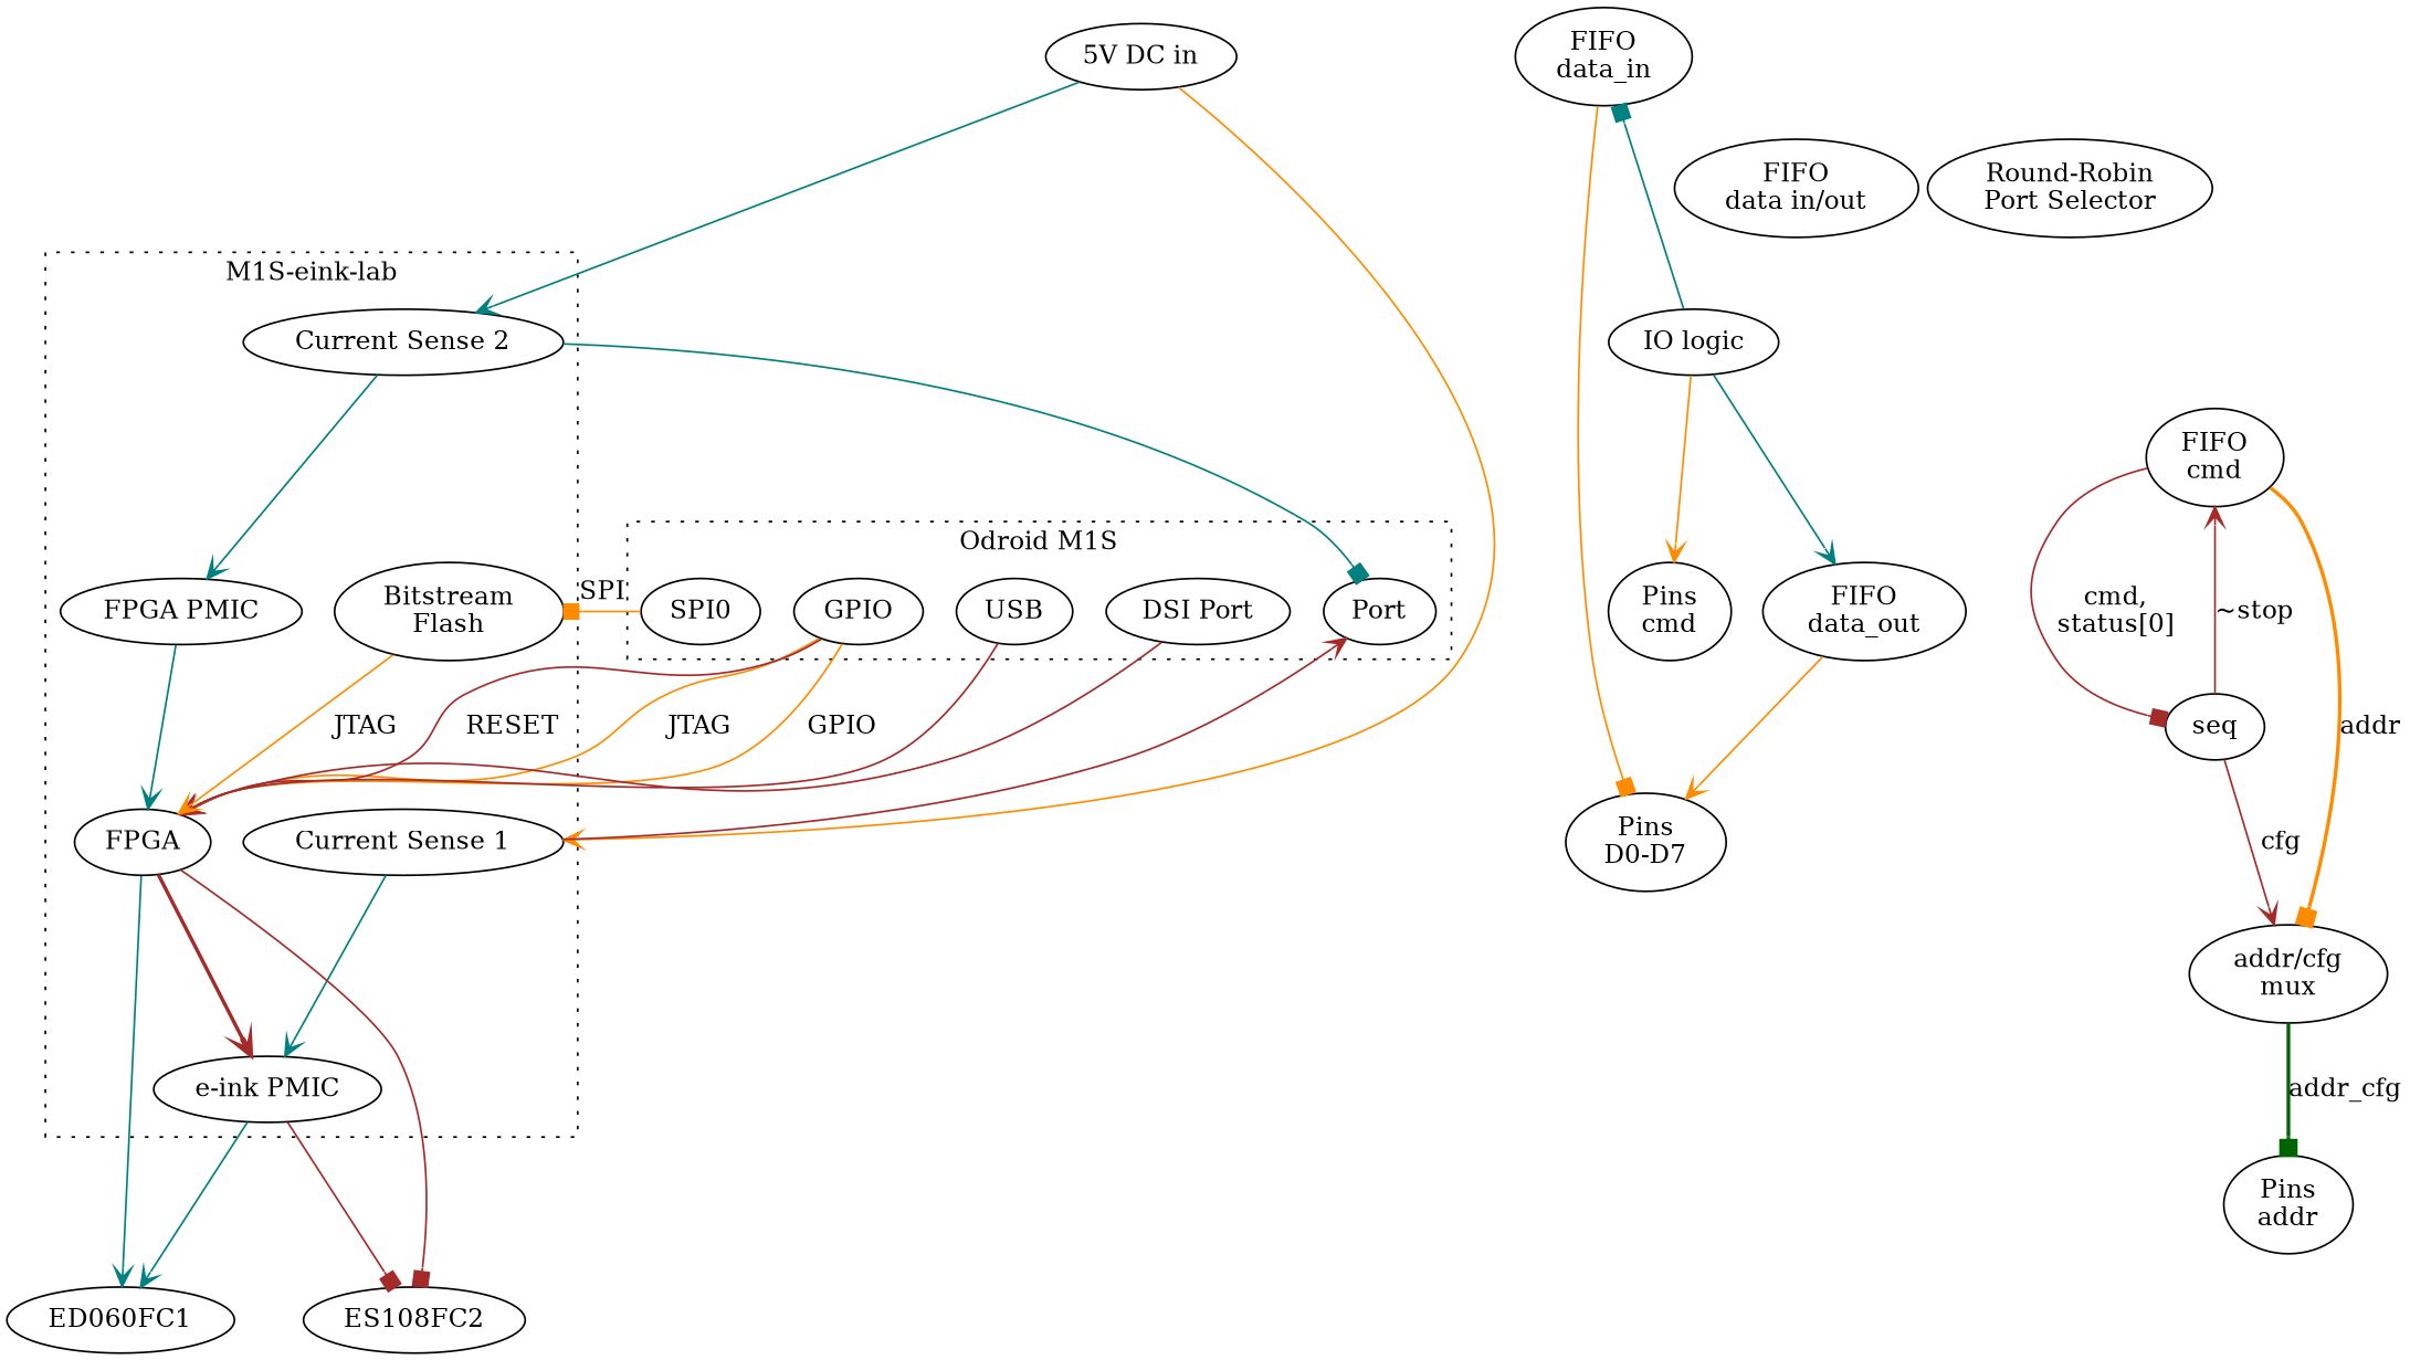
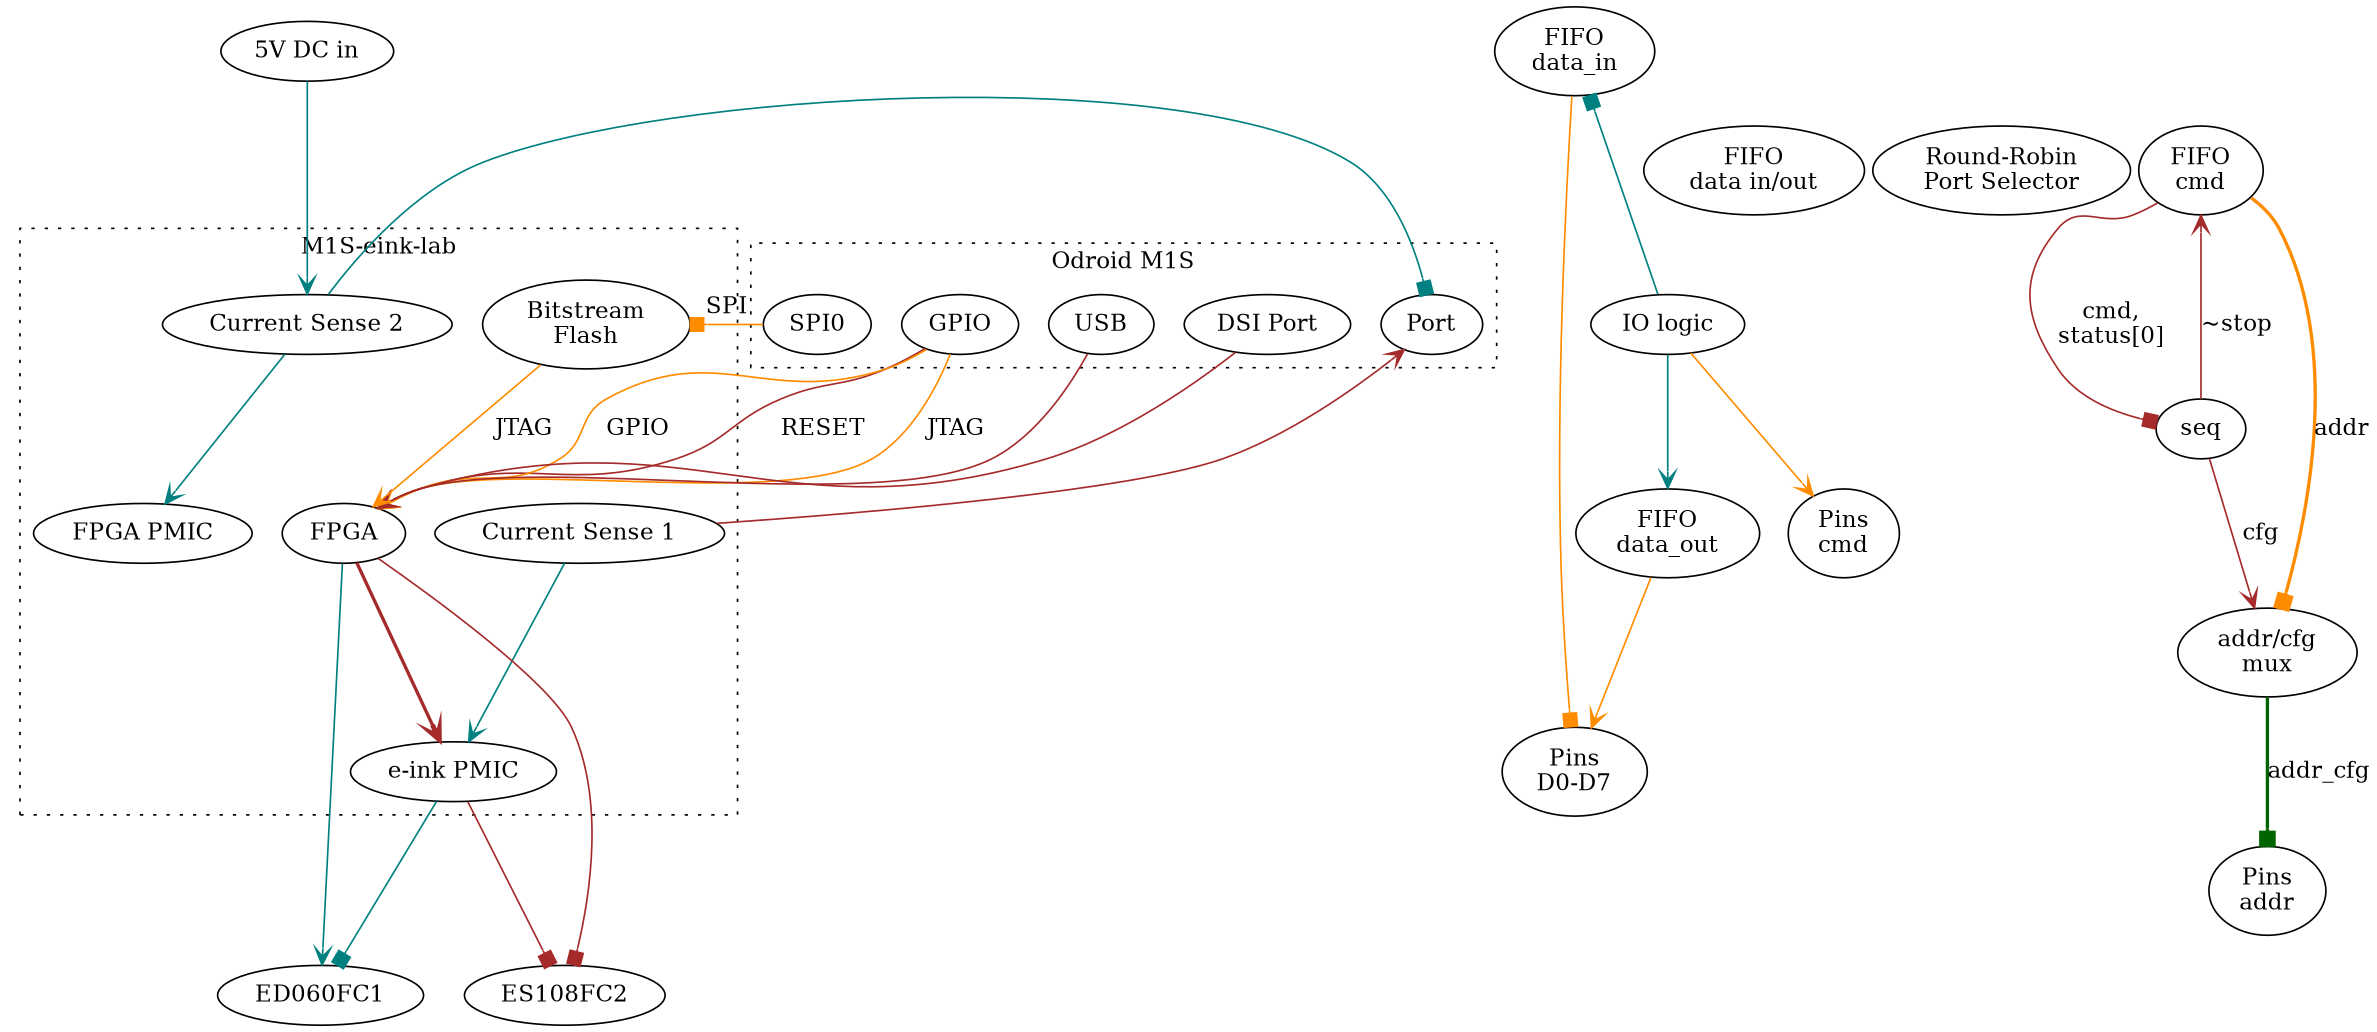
  digraph {
    edge [arrowhead=vee color=brown]
    "5V DC in"
    "FIFO\ndata_in"
    ED060FC1
    ES108FC2
    SPI0
    GPIO
    n7 [label=Port]
    USB
    "DSI Port"
    "Bitstream\nFlash"
    "Current Sense 1"
    "e-ink PMIC"
    "Current Sense 2"
    "FPGA PMIC"
    FPGA
    "Pins\nD0-D7"
    "FIFO\ndata in/out"
    "Round-Robin\nPort Selector"
    "FIFO\ncmd"
    seq
    "addr/cfg\nmux"
    "Pins\naddr"
    "IO logic"
    "Pins\ncmd"
    "FIFO\ndata_out"
    subgraph sub_1 {
      rank=source
      "5V DC in"
      "FIFO\ndata_in"
    }
    subgraph sub_2 {
      rank=sink
      ED060FC1
      ES108FC2
    }
    subgraph cluster_3 {
      label="Odroid M1S"
      style=dotted
      SPI0
      GPIO
      n7
      USB
      "DSI Port"
    }
    subgraph cluster_4 {
      label="M1S-eink-lab"
      style=dotted
      "Bitstream\nFlash"
      "Current Sense 1"
      "e-ink PMIC"
      "Current Sense 2"
      "FPGA PMIC"
      FPGA
    }
-   "5V DC in" -> "Current Sense 1" [color=darkorange]
    "5V DC in" -> "Current Sense 2" [color=teal]
    "FIFO\ndata_in" -> "Pins\nD0-D7" [arrowhead=box color=darkorange]
    SPI0 -> "Bitstream\nFlash" [arrowhead=box color=darkorange label=SPI]
    GPIO -> FPGA [color=darkorange label=JTAG]
    GPIO -> FPGA [label=RESET]
    GPIO -> FPGA [color=darkorange label=GPIO]
    USB -> FPGA
    "DSI Port" -> FPGA
    "Bitstream\nFlash" -> FPGA [color=darkorange label=JTAG]
    "Current Sense 1" -> n7
    "Current Sense 1" -> "e-ink PMIC" [color=teal]
-   "e-ink PMIC" -> ED060FC1 [color=teal]
+   "e-ink PMIC" -> ED060FC1 [arrowhead=box color=teal]
    "e-ink PMIC" -> ES108FC2 [arrowhead=box]
    "Current Sense 2" -> n7 [arrowhead=box color=teal]
    "Current Sense 2" -> "FPGA PMIC" [color=teal]
-   "FPGA PMIC" -> FPGA [color=teal]
    FPGA -> ED060FC1 [color=teal]
    FPGA -> ES108FC2 [arrowhead=box]
    FPGA -> "e-ink PMIC" [style=bold]
    "FIFO\ncmd" -> seq [arrowhead=box label="cmd,\nstatus[0]"]
    "FIFO\ncmd" -> "addr/cfg\nmux" [arrowhead=box color=darkorange label=addr style=bold]
    seq -> "FIFO\ncmd" [label="~stop"]
    seq -> "addr/cfg\nmux" [label=cfg]
    "addr/cfg\nmux" -> "Pins\naddr" [arrowhead=box color=darkgreen label=addr_cfg style=bold]
    "IO logic" -> "FIFO\ndata_in" [arrowhead=box color=teal]
    "IO logic" -> "Pins\ncmd" [color=darkorange]
    "IO logic" -> "FIFO\ndata_out" [color=teal]
    "FIFO\ndata_out" -> "Pins\nD0-D7" [color=darkorange]
  }
